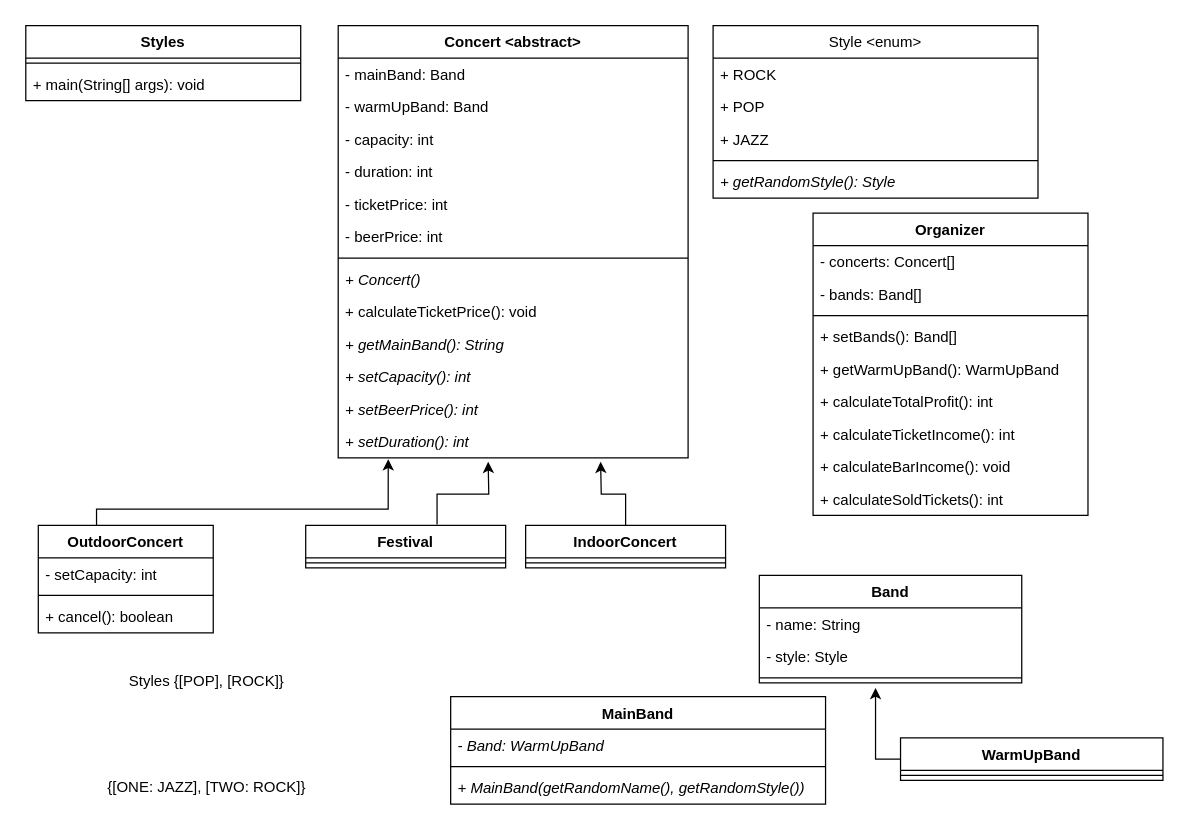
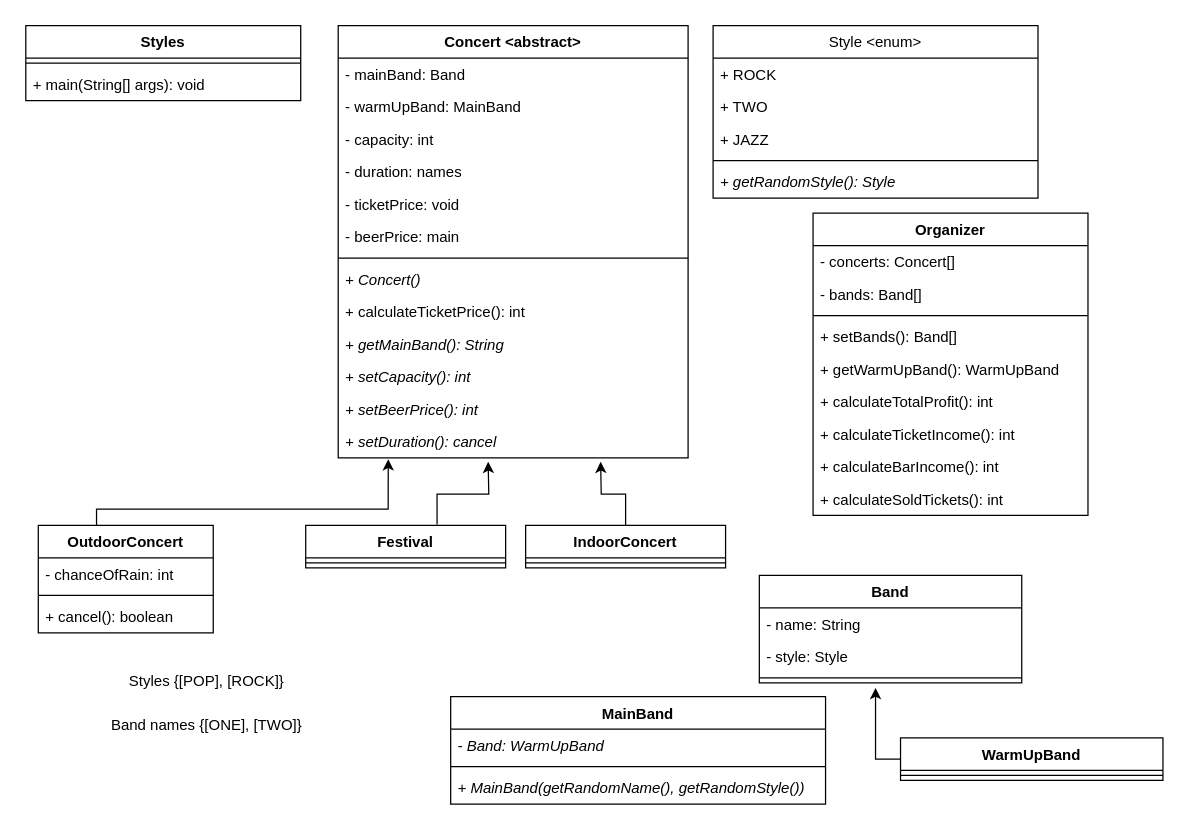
  <mxCell id="0" />
  <mxCell id="1" parent="0" />
  <mxCell id="2" value="Concert &lt;abstract&gt;" style="swimlane;fontStyle=1;align=center;verticalAlign=top;childLayout=stackLayout;horizontal=1;startSize=26;horizontalStack=0;resizeParent=1;resizeParentMax=0;resizeLast=0;collapsible=1;marginBottom=0;" vertex="1" parent="1"><mxGeometry x="270" y="20" width="280" height="346" as="geometry" /></mxCell>
  <mxCell id="3" value="- mainBand: Band" style="text;strokeColor=none;fillColor=none;align=left;verticalAlign=top;spacingLeft=4;spacingRight=4;overflow=hidden;rotatable=0;points=[[0,0.5],[1,0.5]];portConstraint=eastwest;" vertex="1" parent="2"><mxGeometry y="26" width="280" height="26" as="geometry" /></mxCell>
- <mxCell id="4" value="- warmUpBand: Band" style="text;strokeColor=none;fillColor=none;align=left;verticalAlign=top;spacingLeft=4;spacingRight=4;overflow=hidden;rotatable=0;points=[[0,0.5],[1,0.5]];portConstraint=eastwest;" vertex="1" parent="2"><mxGeometry y="52" width="280" height="26" as="geometry" /></mxCell>
+ <mxCell id="4" value="- warmUpBand: MainBand" style="text;strokeColor=none;fillColor=none;align=left;verticalAlign=top;spacingLeft=4;spacingRight=4;overflow=hidden;rotatable=0;points=[[0,0.5],[1,0.5]];portConstraint=eastwest;" vertex="1" parent="2"><mxGeometry y="52" width="280" height="26" as="geometry" /></mxCell>
  <mxCell id="5" value="- capacity: int" style="text;strokeColor=none;fillColor=none;align=left;verticalAlign=top;spacingLeft=4;spacingRight=4;overflow=hidden;rotatable=0;points=[[0,0.5],[1,0.5]];portConstraint=eastwest;" vertex="1" parent="2"><mxGeometry y="78" width="280" height="26" as="geometry" /></mxCell>
- <mxCell id="6" value="- duration: int" style="text;strokeColor=none;fillColor=none;align=left;verticalAlign=top;spacingLeft=4;spacingRight=4;overflow=hidden;rotatable=0;points=[[0,0.5],[1,0.5]];portConstraint=eastwest;" vertex="1" parent="2"><mxGeometry y="104" width="280" height="26" as="geometry" /></mxCell>
- <mxCell id="7" value="- ticketPrice: int" style="text;strokeColor=none;fillColor=none;align=left;verticalAlign=top;spacingLeft=4;spacingRight=4;overflow=hidden;rotatable=0;points=[[0,0.5],[1,0.5]];portConstraint=eastwest;" vertex="1" parent="2"><mxGeometry y="130" width="280" height="26" as="geometry" /></mxCell>
- <mxCell id="8" value="- beerPrice: int" style="text;strokeColor=none;fillColor=none;align=left;verticalAlign=top;spacingLeft=4;spacingRight=4;overflow=hidden;rotatable=0;points=[[0,0.5],[1,0.5]];portConstraint=eastwest;" vertex="1" parent="2"><mxGeometry y="156" width="280" height="26" as="geometry" /></mxCell>
+ <mxCell id="6" value="- duration: names" style="text;strokeColor=none;fillColor=none;align=left;verticalAlign=top;spacingLeft=4;spacingRight=4;overflow=hidden;rotatable=0;points=[[0,0.5],[1,0.5]];portConstraint=eastwest;" vertex="1" parent="2"><mxGeometry y="104" width="280" height="26" as="geometry" /></mxCell>
+ <mxCell id="7" value="- ticketPrice: void" style="text;strokeColor=none;fillColor=none;align=left;verticalAlign=top;spacingLeft=4;spacingRight=4;overflow=hidden;rotatable=0;points=[[0,0.5],[1,0.5]];portConstraint=eastwest;" vertex="1" parent="2"><mxGeometry y="130" width="280" height="26" as="geometry" /></mxCell>
+ <mxCell id="8" value="- beerPrice: main" style="text;strokeColor=none;fillColor=none;align=left;verticalAlign=top;spacingLeft=4;spacingRight=4;overflow=hidden;rotatable=0;points=[[0,0.5],[1,0.5]];portConstraint=eastwest;" vertex="1" parent="2"><mxGeometry y="156" width="280" height="26" as="geometry" /></mxCell>
  <mxCell id="9" value="" style="line;strokeWidth=1;fillColor=none;align=left;verticalAlign=middle;spacingTop=-1;spacingLeft=3;spacingRight=3;rotatable=0;labelPosition=right;points=[];portConstraint=eastwest;" vertex="1" parent="2"><mxGeometry y="182" width="280" height="8" as="geometry" /></mxCell>
  <mxCell id="10" value="+ Concert()" style="text;strokeColor=none;fillColor=none;align=left;verticalAlign=top;spacingLeft=4;spacingRight=4;overflow=hidden;rotatable=0;points=[[0,0.5],[1,0.5]];portConstraint=eastwest;fontStyle=2" vertex="1" parent="2"><mxGeometry y="190" width="280" height="26" as="geometry" /></mxCell>
- <mxCell id="11" value="+ calculateTicketPrice(): void" style="text;strokeColor=none;fillColor=none;align=left;verticalAlign=top;spacingLeft=4;spacingRight=4;overflow=hidden;rotatable=0;points=[[0,0.5],[1,0.5]];portConstraint=eastwest;fontStyle=0" vertex="1" parent="2"><mxGeometry y="216" width="280" height="26" as="geometry" /></mxCell>
+ <mxCell id="11" value="+ calculateTicketPrice(): int" style="text;strokeColor=none;fillColor=none;align=left;verticalAlign=top;spacingLeft=4;spacingRight=4;overflow=hidden;rotatable=0;points=[[0,0.5],[1,0.5]];portConstraint=eastwest;fontStyle=0" vertex="1" parent="2"><mxGeometry y="216" width="280" height="26" as="geometry" /></mxCell>
  <mxCell id="12" value="+ getMainBand(): String" style="text;strokeColor=none;fillColor=none;align=left;verticalAlign=top;spacingLeft=4;spacingRight=4;overflow=hidden;rotatable=0;points=[[0,0.5],[1,0.5]];portConstraint=eastwest;fontStyle=2" vertex="1" parent="2"><mxGeometry y="242" width="280" height="26" as="geometry" /></mxCell>
  <mxCell id="13" value="+ setCapacity(): int" style="text;strokeColor=none;fillColor=none;align=left;verticalAlign=top;spacingLeft=4;spacingRight=4;overflow=hidden;rotatable=0;points=[[0,0.5],[1,0.5]];portConstraint=eastwest;fontStyle=2" vertex="1" parent="2"><mxGeometry y="268" width="280" height="26" as="geometry" /></mxCell>
  <mxCell id="14" value="+ setBeerPrice(): int" style="text;strokeColor=none;fillColor=none;align=left;verticalAlign=top;spacingLeft=4;spacingRight=4;overflow=hidden;rotatable=0;points=[[0,0.5],[1,0.5]];portConstraint=eastwest;fontStyle=2" vertex="1" parent="2"><mxGeometry y="294" width="280" height="26" as="geometry" /></mxCell>
- <mxCell id="15" value="+ setDuration(): int" style="text;strokeColor=none;fillColor=none;align=left;verticalAlign=top;spacingLeft=4;spacingRight=4;overflow=hidden;rotatable=0;points=[[0,0.5],[1,0.5]];portConstraint=eastwest;fontStyle=2" vertex="1" parent="2"><mxGeometry y="320" width="280" height="26" as="geometry" /></mxCell>
+ <mxCell id="15" value="+ setDuration(): cancel" style="text;strokeColor=none;fillColor=none;align=left;verticalAlign=top;spacingLeft=4;spacingRight=4;overflow=hidden;rotatable=0;points=[[0,0.5],[1,0.5]];portConstraint=eastwest;fontStyle=2" vertex="1" parent="2"><mxGeometry y="320" width="280" height="26" as="geometry" /></mxCell>
  <mxCell id="16" value="Styles" style="swimlane;fontStyle=1;align=center;verticalAlign=top;childLayout=stackLayout;horizontal=1;startSize=26;horizontalStack=0;resizeParent=1;resizeParentMax=0;resizeLast=0;collapsible=1;marginBottom=0;" vertex="1" parent="1"><mxGeometry x="20" y="20" width="220" height="60" as="geometry" /></mxCell>
  <mxCell id="17" value="" style="line;strokeWidth=1;fillColor=none;align=left;verticalAlign=middle;spacingTop=-1;spacingLeft=3;spacingRight=3;rotatable=0;labelPosition=right;points=[];portConstraint=eastwest;" vertex="1" parent="16"><mxGeometry y="26" width="220" height="8" as="geometry" /></mxCell>
  <mxCell id="18" value="+ main(String[] args): void" style="text;strokeColor=none;fillColor=none;align=left;verticalAlign=top;spacingLeft=4;spacingRight=4;overflow=hidden;rotatable=0;points=[[0,0.5],[1,0.5]];portConstraint=eastwest;" vertex="1" parent="16"><mxGeometry y="34" width="220" height="26" as="geometry" /></mxCell>
  <mxCell id="19" style="edgeStyle=orthogonalEdgeStyle;rounded=0;orthogonalLoop=1;jettySize=auto;html=1;" edge="1" parent="1" source="34"><mxGeometry relative="1" as="geometry"><mxPoint x="510" y="389" as="sourcePoint" /><mxPoint x="480" y="369" as="targetPoint" /></mxGeometry></mxCell>
  <mxCell id="20" style="edgeStyle=orthogonalEdgeStyle;rounded=0;orthogonalLoop=1;jettySize=auto;html=1;exitX=0.333;exitY=0.014;exitDx=0;exitDy=0;exitPerimeter=0;entryX=0.143;entryY=1.154;entryDx=0;entryDy=0;entryPerimeter=0;" edge="1" parent="1" source="56"><mxGeometry relative="1" as="geometry"><mxPoint x="310.04" y="367.004" as="targetPoint" /><mxPoint x="125.86" y="454.914" as="sourcePoint" /><Array as="points"><mxPoint x="77" y="407" /><mxPoint x="310" y="407" /></Array></mxGeometry></mxCell>
  <mxCell id="21" style="edgeStyle=orthogonalEdgeStyle;rounded=0;orthogonalLoop=1;jettySize=auto;html=1;exitX=0.657;exitY=-0.02;exitDx=0;exitDy=0;exitPerimeter=0;" edge="1" parent="1" source="32"><mxGeometry relative="1" as="geometry"><mxPoint x="324" y="517" as="sourcePoint" /><mxPoint x="390" y="369" as="targetPoint" /></mxGeometry></mxCell>
  <mxCell id="22" style="edgeStyle=orthogonalEdgeStyle;rounded=0;orthogonalLoop=1;jettySize=auto;html=1;" edge="1" parent="1" source="54"><mxGeometry relative="1" as="geometry"><mxPoint x="700" y="550" as="targetPoint" /></mxGeometry></mxCell>
  <mxCell id="23" value="Style &lt;enum&gt;" style="swimlane;fontStyle=0;childLayout=stackLayout;horizontal=1;startSize=26;fillColor=none;horizontalStack=0;resizeParent=1;resizeParentMax=0;resizeLast=0;collapsible=1;marginBottom=0;" vertex="1" parent="1"><mxGeometry x="570" y="20" width="260" height="138" as="geometry" /></mxCell>
  <mxCell id="24" value="+ ROCK" style="text;strokeColor=none;fillColor=none;align=left;verticalAlign=top;spacingLeft=4;spacingRight=4;overflow=hidden;rotatable=0;points=[[0,0.5],[1,0.5]];portConstraint=eastwest;" vertex="1" parent="23"><mxGeometry y="26" width="260" height="26" as="geometry" /></mxCell>
- <mxCell id="25" value="+ POP" style="text;strokeColor=none;fillColor=none;align=left;verticalAlign=top;spacingLeft=4;spacingRight=4;overflow=hidden;rotatable=0;points=[[0,0.5],[1,0.5]];portConstraint=eastwest;" vertex="1" parent="23"><mxGeometry y="52" width="260" height="26" as="geometry" /></mxCell>
+ <mxCell id="25" value="+ TWO" style="text;strokeColor=none;fillColor=none;align=left;verticalAlign=top;spacingLeft=4;spacingRight=4;overflow=hidden;rotatable=0;points=[[0,0.5],[1,0.5]];portConstraint=eastwest;" vertex="1" parent="23"><mxGeometry y="52" width="260" height="26" as="geometry" /></mxCell>
  <mxCell id="26" value="+ JAZZ" style="text;strokeColor=none;fillColor=none;align=left;verticalAlign=top;spacingLeft=4;spacingRight=4;overflow=hidden;rotatable=0;points=[[0,0.5],[1,0.5]];portConstraint=eastwest;" vertex="1" parent="23"><mxGeometry y="78" width="260" height="26" as="geometry" /></mxCell>
  <mxCell id="27" value="" style="line;strokeWidth=1;fillColor=none;align=left;verticalAlign=middle;spacingTop=-1;spacingLeft=3;spacingRight=3;rotatable=0;labelPosition=right;points=[];portConstraint=eastwest;" vertex="1" parent="23"><mxGeometry y="104" width="260" height="8" as="geometry" /></mxCell>
  <mxCell id="28" value="+ getRandomStyle(): Style" style="text;strokeColor=none;fillColor=none;align=left;verticalAlign=top;spacingLeft=4;spacingRight=4;overflow=hidden;rotatable=0;points=[[0,0.5],[1,0.5]];portConstraint=eastwest;fontStyle=2" vertex="1" parent="23"><mxGeometry y="112" width="260" height="26" as="geometry" /></mxCell>
- <mxCell id="29" value="{[ONE: JAZZ], [TWO: ROCK]}" style="text;html=1;strokeColor=none;fillColor=none;align=center;verticalAlign=middle;whiteSpace=wrap;rounded=0;" vertex="1" parent="1"><mxGeometry x="30" y="620" width="270" height="20" as="geometry" /></mxCell>
+ <mxCell id="30" value="Band names {[ONE], [TWO]}" style="text;html=1;strokeColor=none;fillColor=none;align=center;verticalAlign=middle;whiteSpace=wrap;rounded=0;" vertex="1" parent="1"><mxGeometry x="30" y="570" width="270" height="20" as="geometry" /></mxCell>
  <mxCell id="31" value="Styles {[POP], [ROCK]}" style="text;html=1;strokeColor=none;fillColor=none;align=center;verticalAlign=middle;whiteSpace=wrap;rounded=0;" vertex="1" parent="1"><mxGeometry x="30" y="535" width="270" height="20" as="geometry" /></mxCell>
  <mxCell id="32" value="Festival" style="swimlane;fontStyle=1;align=center;verticalAlign=top;childLayout=stackLayout;horizontal=1;startSize=26;horizontalStack=0;resizeParent=1;resizeParentMax=0;resizeLast=0;collapsible=1;marginBottom=0;" vertex="1" parent="1"><mxGeometry x="244" y="420" width="160" height="34" as="geometry" /></mxCell>
  <mxCell id="33" value="" style="line;strokeWidth=1;fillColor=none;align=left;verticalAlign=middle;spacingTop=-1;spacingLeft=3;spacingRight=3;rotatable=0;labelPosition=right;points=[];portConstraint=eastwest;" vertex="1" parent="32"><mxGeometry y="26" width="160" height="8" as="geometry" /></mxCell>
  <mxCell id="34" value="IndoorConcert" style="swimlane;fontStyle=1;align=center;verticalAlign=top;childLayout=stackLayout;horizontal=1;startSize=26;horizontalStack=0;resizeParent=1;resizeParentMax=0;resizeLast=0;collapsible=1;marginBottom=0;" vertex="1" parent="1"><mxGeometry x="420" y="420" width="160" height="34" as="geometry" /></mxCell>
  <mxCell id="35" value="" style="line;strokeWidth=1;fillColor=none;align=left;verticalAlign=middle;spacingTop=-1;spacingLeft=3;spacingRight=3;rotatable=0;labelPosition=right;points=[];portConstraint=eastwest;" vertex="1" parent="34"><mxGeometry y="26" width="160" height="8" as="geometry" /></mxCell>
  <mxCell id="36" value="Band" style="swimlane;fontStyle=1;align=center;verticalAlign=top;childLayout=stackLayout;horizontal=1;startSize=26;horizontalStack=0;resizeParent=1;resizeParentMax=0;resizeLast=0;collapsible=1;marginBottom=0;" vertex="1" parent="1"><mxGeometry x="607" y="460" width="210" height="86" as="geometry" /></mxCell>
  <mxCell id="37" value="- name: String" style="text;strokeColor=none;fillColor=none;align=left;verticalAlign=top;spacingLeft=4;spacingRight=4;overflow=hidden;rotatable=0;points=[[0,0.5],[1,0.5]];portConstraint=eastwest;" vertex="1" parent="36"><mxGeometry y="26" width="210" height="26" as="geometry" /></mxCell>
  <mxCell id="38" value="- style: Style" style="text;strokeColor=none;fillColor=none;align=left;verticalAlign=top;spacingLeft=4;spacingRight=4;overflow=hidden;rotatable=0;points=[[0,0.5],[1,0.5]];portConstraint=eastwest;" vertex="1" parent="36"><mxGeometry y="52" width="210" height="26" as="geometry" /></mxCell>
  <mxCell id="39" value="" style="line;strokeWidth=1;fillColor=none;align=left;verticalAlign=middle;spacingTop=-1;spacingLeft=3;spacingRight=3;rotatable=0;labelPosition=right;points=[];portConstraint=eastwest;" vertex="1" parent="36"><mxGeometry y="78" width="210" height="8" as="geometry" /></mxCell>
  <mxCell id="40" value="MainBand" style="swimlane;fontStyle=1;align=center;verticalAlign=top;childLayout=stackLayout;horizontal=1;startSize=26;horizontalStack=0;resizeParent=1;resizeParentMax=0;resizeLast=0;collapsible=1;marginBottom=0;" vertex="1" parent="1"><mxGeometry x="360" y="557" width="300" height="86" as="geometry" /></mxCell>
  <mxCell id="41" value="- Band: WarmUpBand" style="text;strokeColor=none;fillColor=none;align=left;verticalAlign=top;spacingLeft=4;spacingRight=4;overflow=hidden;rotatable=0;points=[[0,0.5],[1,0.5]];portConstraint=eastwest;fontStyle=2" vertex="1" parent="40"><mxGeometry y="26" width="300" height="26" as="geometry" /></mxCell>
  <mxCell id="42" value="" style="line;strokeWidth=1;fillColor=none;align=left;verticalAlign=middle;spacingTop=-1;spacingLeft=3;spacingRight=3;rotatable=0;labelPosition=right;points=[];portConstraint=eastwest;" vertex="1" parent="40"><mxGeometry y="52" width="300" height="8" as="geometry" /></mxCell>
  <mxCell id="43" value="+ MainBand(getRandomName(), getRandomStyle())" style="text;strokeColor=none;fillColor=none;align=left;verticalAlign=top;spacingLeft=4;spacingRight=4;overflow=hidden;rotatable=0;points=[[0,0.5],[1,0.5]];portConstraint=eastwest;fontStyle=2" vertex="1" parent="40"><mxGeometry y="60" width="300" height="26" as="geometry" /></mxCell>
  <mxCell id="44" value="Organizer" style="swimlane;fontStyle=1;align=center;verticalAlign=top;childLayout=stackLayout;horizontal=1;startSize=26;horizontalStack=0;resizeParent=1;resizeParentMax=0;resizeLast=0;collapsible=1;marginBottom=0;" vertex="1" parent="1"><mxGeometry x="650" y="170" width="220" height="242" as="geometry" /></mxCell>
  <mxCell id="45" value="- concerts: Concert[]" style="text;strokeColor=none;fillColor=none;align=left;verticalAlign=top;spacingLeft=4;spacingRight=4;overflow=hidden;rotatable=0;points=[[0,0.5],[1,0.5]];portConstraint=eastwest;" vertex="1" parent="44"><mxGeometry y="26" width="220" height="26" as="geometry" /></mxCell>
  <mxCell id="46" value="- bands: Band[]" style="text;strokeColor=none;fillColor=none;align=left;verticalAlign=top;spacingLeft=4;spacingRight=4;overflow=hidden;rotatable=0;points=[[0,0.5],[1,0.5]];portConstraint=eastwest;" vertex="1" parent="44"><mxGeometry y="52" width="220" height="26" as="geometry" /></mxCell>
  <mxCell id="47" value="" style="line;strokeWidth=1;fillColor=none;align=left;verticalAlign=middle;spacingTop=-1;spacingLeft=3;spacingRight=3;rotatable=0;labelPosition=right;points=[];portConstraint=eastwest;" vertex="1" parent="44"><mxGeometry y="78" width="220" height="8" as="geometry" /></mxCell>
  <mxCell id="48" value="+ setBands(): Band[]" style="text;strokeColor=none;fillColor=none;align=left;verticalAlign=top;spacingLeft=4;spacingRight=4;overflow=hidden;rotatable=0;points=[[0,0.5],[1,0.5]];portConstraint=eastwest;" vertex="1" parent="44"><mxGeometry y="86" width="220" height="26" as="geometry" /></mxCell>
  <mxCell id="49" value="+ getWarmUpBand(): WarmUpBand" style="text;strokeColor=none;fillColor=none;align=left;verticalAlign=top;spacingLeft=4;spacingRight=4;overflow=hidden;rotatable=0;points=[[0,0.5],[1,0.5]];portConstraint=eastwest;" vertex="1" parent="44"><mxGeometry y="112" width="220" height="26" as="geometry" /></mxCell>
  <mxCell id="50" value="+ calculateTotalProfit(): int" style="text;strokeColor=none;fillColor=none;align=left;verticalAlign=top;spacingLeft=4;spacingRight=4;overflow=hidden;rotatable=0;points=[[0,0.5],[1,0.5]];portConstraint=eastwest;" vertex="1" parent="44"><mxGeometry y="138" width="220" height="26" as="geometry" /></mxCell>
  <mxCell id="51" value="+ calculateTicketIncome(): int" style="text;strokeColor=none;fillColor=none;align=left;verticalAlign=top;spacingLeft=4;spacingRight=4;overflow=hidden;rotatable=0;points=[[0,0.5],[1,0.5]];portConstraint=eastwest;fontStyle=0" vertex="1" parent="44"><mxGeometry y="164" width="220" height="26" as="geometry" /></mxCell>
- <mxCell id="52" value="+ calculateBarIncome(): void" style="text;strokeColor=none;fillColor=none;align=left;verticalAlign=top;spacingLeft=4;spacingRight=4;overflow=hidden;rotatable=0;points=[[0,0.5],[1,0.5]];portConstraint=eastwest;fontStyle=0" vertex="1" parent="44"><mxGeometry y="190" width="220" height="26" as="geometry" /></mxCell>
+ <mxCell id="52" value="+ calculateBarIncome(): int" style="text;strokeColor=none;fillColor=none;align=left;verticalAlign=top;spacingLeft=4;spacingRight=4;overflow=hidden;rotatable=0;points=[[0,0.5],[1,0.5]];portConstraint=eastwest;fontStyle=0" vertex="1" parent="44"><mxGeometry y="190" width="220" height="26" as="geometry" /></mxCell>
  <mxCell id="53" value="+ calculateSoldTickets(): int" style="text;strokeColor=none;fillColor=none;align=left;verticalAlign=top;spacingLeft=4;spacingRight=4;overflow=hidden;rotatable=0;points=[[0,0.5],[1,0.5]];portConstraint=eastwest;fontStyle=0" vertex="1" parent="44"><mxGeometry y="216" width="220" height="26" as="geometry" /></mxCell>
  <mxCell id="54" value="WarmUpBand" style="swimlane;fontStyle=1;align=center;verticalAlign=top;childLayout=stackLayout;horizontal=1;startSize=26;horizontalStack=0;resizeParent=1;resizeParentMax=0;resizeLast=0;collapsible=1;marginBottom=0;" vertex="1" parent="1"><mxGeometry x="720" y="590" width="210" height="34" as="geometry" /></mxCell>
  <mxCell id="55" value="" style="line;strokeWidth=1;fillColor=none;align=left;verticalAlign=middle;spacingTop=-1;spacingLeft=3;spacingRight=3;rotatable=0;labelPosition=right;points=[];portConstraint=eastwest;" vertex="1" parent="54"><mxGeometry y="26" width="210" height="8" as="geometry" /></mxCell>
  <mxCell id="56" value="OutdoorConcert" style="swimlane;fontStyle=1;align=center;verticalAlign=top;childLayout=stackLayout;horizontal=1;startSize=26;horizontalStack=0;resizeParent=1;resizeParentMax=0;resizeLast=0;collapsible=1;marginBottom=0;" vertex="1" parent="1"><mxGeometry x="30" y="420" width="140" height="86" as="geometry" /></mxCell>
- <mxCell id="57" value="- setCapacity: int" style="text;strokeColor=none;fillColor=none;align=left;verticalAlign=top;spacingLeft=4;spacingRight=4;overflow=hidden;rotatable=0;points=[[0,0.5],[1,0.5]];portConstraint=eastwest;" vertex="1" parent="56"><mxGeometry y="26" width="140" height="26" as="geometry" /></mxCell>
+ <mxCell id="57" value="- chanceOfRain: int" style="text;strokeColor=none;fillColor=none;align=left;verticalAlign=top;spacingLeft=4;spacingRight=4;overflow=hidden;rotatable=0;points=[[0,0.5],[1,0.5]];portConstraint=eastwest;" vertex="1" parent="56"><mxGeometry y="26" width="140" height="26" as="geometry" /></mxCell>
  <mxCell id="58" value="" style="line;strokeWidth=1;fillColor=none;align=left;verticalAlign=middle;spacingTop=-1;spacingLeft=3;spacingRight=3;rotatable=0;labelPosition=right;points=[];portConstraint=eastwest;" vertex="1" parent="56"><mxGeometry y="52" width="140" height="8" as="geometry" /></mxCell>
  <mxCell id="59" value="+ cancel(): boolean" style="text;strokeColor=none;fillColor=none;align=left;verticalAlign=top;spacingLeft=4;spacingRight=4;overflow=hidden;rotatable=0;points=[[0,0.5],[1,0.5]];portConstraint=eastwest;" vertex="1" parent="56"><mxGeometry y="60" width="140" height="26" as="geometry" /></mxCell>
